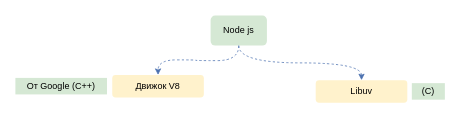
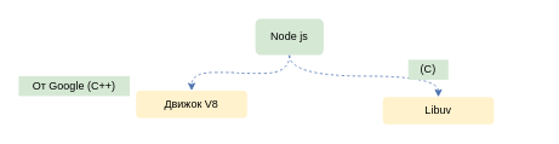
  <mxCell id="0" />
  <mxCell id="1" parent="0" />
  <mxCell id="2" style="edgeStyle=orthogonalEdgeStyle;rounded=0;orthogonalLoop=1;jettySize=auto;html=1;entryX=0.5;entryY=0;entryDx=0;entryDy=0;elbow=vertical;curved=1;dashed=1;fillColor=#1ba1e2;strokeColor=#4B70AF;exitX=0.5;exitY=1;exitDx=0;exitDy=0;" edge="1" parent="1" source="3" target="4"><mxGeometry relative="1" as="geometry" /></mxCell>
  <mxCell id="3" value="Node js" style="text;html=1;strokeColor=none;fillColor=#d5e8d4;align=center;verticalAlign=middle;whiteSpace=wrap;rounded=1;" vertex="1" parent="1"><mxGeometry x="280" y="20" width="75" height="40" as="geometry" /></mxCell>
  <mxCell id="4" value="Движок V8" style="text;html=1;strokeColor=none;fillColor=#fff2cc;align=center;verticalAlign=middle;whiteSpace=wrap;rounded=1;" vertex="1" parent="1"><mxGeometry x="149" y="99" width="122" height="30" as="geometry" /></mxCell>
  <mxCell id="5" value="Libuv" style="text;html=1;strokeColor=none;fillColor=#fff2cc;align=center;verticalAlign=middle;whiteSpace=wrap;rounded=1;" vertex="1" parent="1"><mxGeometry x="420" y="106" width="122" height="30" as="geometry" /></mxCell>
  <mxCell id="6" style="edgeStyle=orthogonalEdgeStyle;rounded=0;orthogonalLoop=1;jettySize=auto;html=1;entryX=0.5;entryY=0;entryDx=0;entryDy=0;elbow=vertical;curved=1;dashed=1;fillColor=#1ba1e2;strokeColor=#4B70AF;exitX=0.5;exitY=1;exitDx=0;exitDy=0;" edge="1" parent="1" source="3" target="5"><mxGeometry relative="1" as="geometry"><mxPoint x="351" y="60" as="sourcePoint" /><mxPoint x="220" y="109" as="targetPoint" /></mxGeometry></mxCell>
- <mxCell id="7" value="От Google (C++)" style="text;html=1;strokeColor=none;fillColor=#d5e8d4;align=center;verticalAlign=middle;whiteSpace=wrap;rounded=0;" vertex="1" parent="1"><mxGeometry x="20" y="103" width="122" height="22" as="geometry" /></mxCell>
- <mxCell id="8" value="(C)" style="text;html=1;strokeColor=none;fillColor=#d5e8d4;align=center;verticalAlign=middle;whiteSpace=wrap;rounded=0;" vertex="1" parent="1"><mxGeometry x="548" y="110" width="44" height="22" as="geometry" /></mxCell>
+ <mxCell id="7" value="От Google (C++)" style="text;html=1;strokeColor=none;fillColor=#d5e8d4;align=center;verticalAlign=middle;whiteSpace=wrap;rounded=0;" vertex="1" parent="1"><mxGeometry x="20" y="83" width="122" height="22" as="geometry" /></mxCell>
+ <mxCell id="8" value="(C)" style="text;html=1;strokeColor=none;fillColor=#d5e8d4;align=center;verticalAlign=middle;whiteSpace=wrap;rounded=0;" vertex="1" parent="1"><mxGeometry x="448" y="65" width="44" height="22" as="geometry" /></mxCell>
